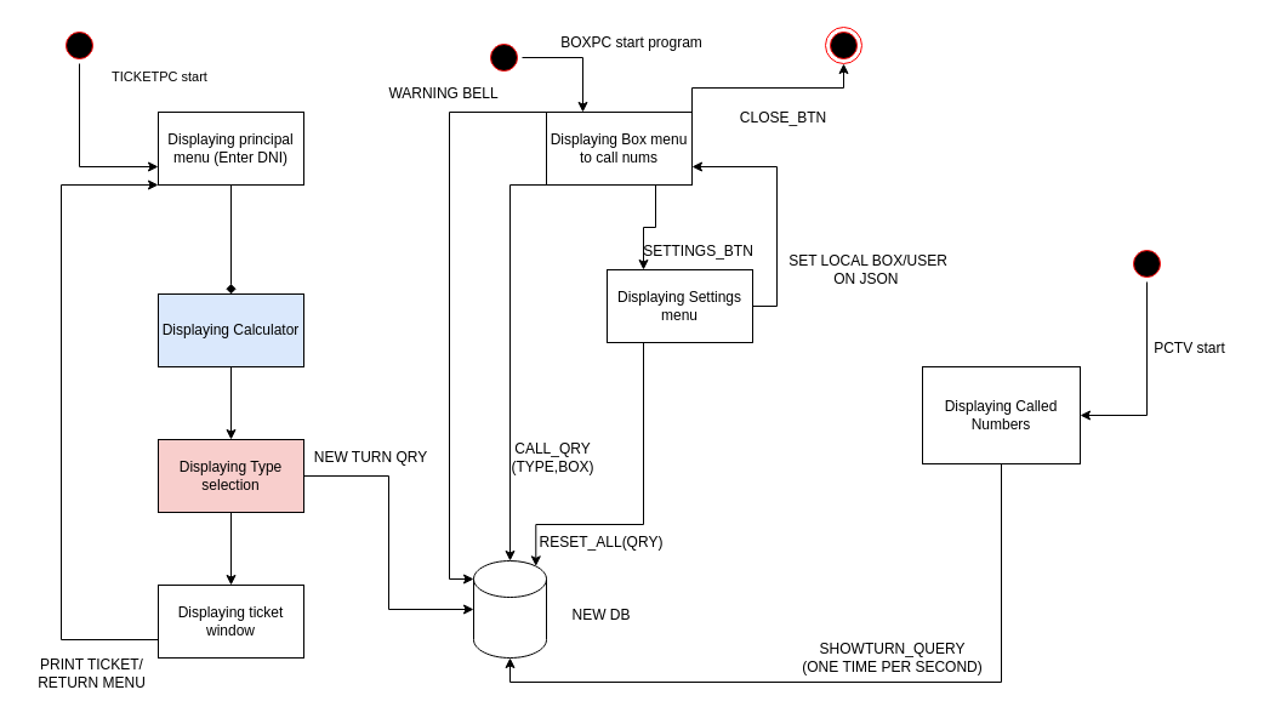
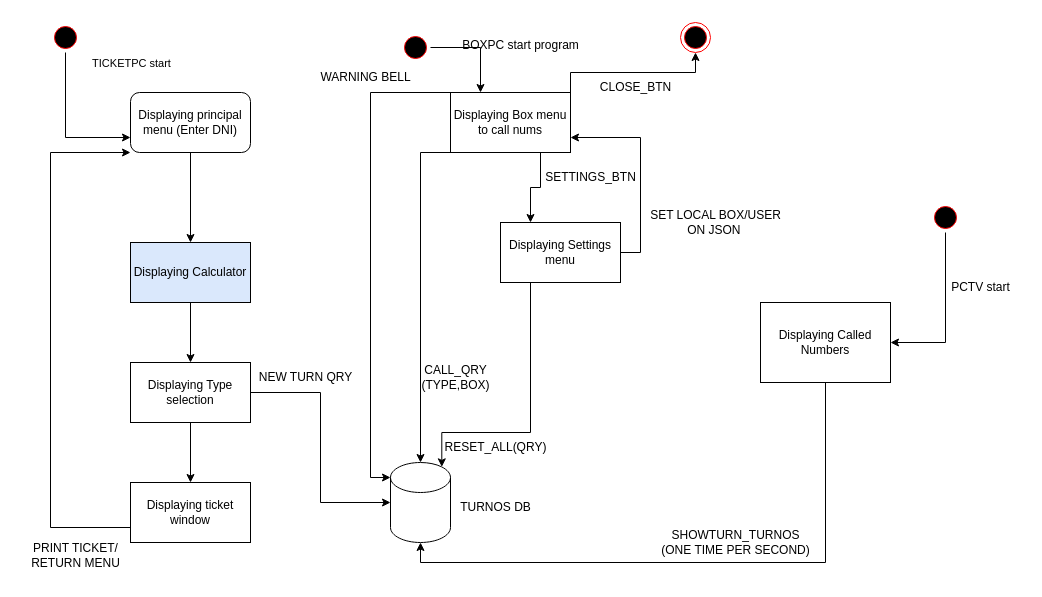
  <mxCell id="0" />
  <mxCell id="1" parent="0" />
- <mxCell id="2" style="edgeStyle=orthogonalEdgeStyle;rounded=0;orthogonalLoop=1;jettySize=auto;html=1;exitX=0.5;exitY=1;exitDx=0;exitDy=0;entryX=0.5;entryY=0;entryDx=0;entryDy=0;endArrow=diamond;" edge="1" parent="1" source="3" target="8"><mxGeometry relative="1" as="geometry" /></mxCell>
- <mxCell id="3" value="Displaying principal menu (Enter DNI)&lt;br&gt;" style="rounded=0;whiteSpace=wrap;html=1;" vertex="1" parent="1"><mxGeometry x="130" y="92" width="120" height="60" as="geometry" /></mxCell>
+ <mxCell id="2" style="edgeStyle=orthogonalEdgeStyle;rounded=0;orthogonalLoop=1;jettySize=auto;html=1;exitX=0.5;exitY=1;exitDx=0;exitDy=0;entryX=0.5;entryY=0;entryDx=0;entryDy=0;" edge="1" parent="1" source="3" target="8"><mxGeometry relative="1" as="geometry" /></mxCell>
+ <mxCell id="3" value="Displaying principal menu (Enter DNI)&lt;br&gt;" style="whiteSpace=wrap;html=1;rounded=1;" vertex="1" parent="1"><mxGeometry x="130" y="92" width="120" height="60" as="geometry" /></mxCell>
  <mxCell id="4" style="edgeStyle=orthogonalEdgeStyle;rounded=0;orthogonalLoop=1;jettySize=auto;html=1;exitX=0.5;exitY=1;exitDx=0;exitDy=0;entryX=0;entryY=0.75;entryDx=0;entryDy=0;" edge="1" parent="1" source="6" target="3"><mxGeometry relative="1" as="geometry" /></mxCell>
  <mxCell id="5" value="TICKETPC start" style="edgeLabel;html=1;align=center;verticalAlign=middle;resizable=0;points=[];" vertex="1" connectable="0" parent="4"><mxGeometry x="-0.293" relative="1" as="geometry"><mxPoint x="65" y="-43" as="offset" /></mxGeometry></mxCell>
  <mxCell id="6" value="" style="ellipse;shape=startState;fillColor=#000000;strokeColor=#ff0000;" parent="1" vertex="1"><mxGeometry x="50" y="22" width="30" height="30" as="geometry" /></mxCell>
  <mxCell id="7" style="edgeStyle=orthogonalEdgeStyle;rounded=0;orthogonalLoop=1;jettySize=auto;html=1;exitX=0.5;exitY=1;exitDx=0;exitDy=0;entryX=0.5;entryY=0;entryDx=0;entryDy=0;" edge="1" parent="1" source="8" target="11"><mxGeometry relative="1" as="geometry" /></mxCell>
  <mxCell id="8" value="Displaying Calculator&lt;br&gt;" style="rounded=0;whiteSpace=wrap;html=1;fillColor=#dae8fc;" vertex="1" parent="1"><mxGeometry x="130" y="242" width="120" height="60" as="geometry" /></mxCell>
  <mxCell id="9" style="edgeStyle=orthogonalEdgeStyle;rounded=0;orthogonalLoop=1;jettySize=auto;html=1;exitX=0.5;exitY=1;exitDx=0;exitDy=0;" edge="1" parent="1" source="11" target="13"><mxGeometry relative="1" as="geometry"><mxPoint x="190" y="482" as="targetPoint" /></mxGeometry></mxCell>
  <mxCell id="10" style="edgeStyle=orthogonalEdgeStyle;rounded=0;orthogonalLoop=1;jettySize=auto;html=1;exitX=1;exitY=0.5;exitDx=0;exitDy=0;entryX=0;entryY=0.5;entryDx=0;entryDy=0;entryPerimeter=0;" edge="1" parent="1" source="11" target="21"><mxGeometry relative="1" as="geometry" /></mxCell>
- <mxCell id="11" value="Displaying Type selection&lt;br&gt;" style="rounded=0;whiteSpace=wrap;html=1;fillColor=#f8cecc;" vertex="1" parent="1"><mxGeometry x="130" y="362" width="120" height="60" as="geometry" /></mxCell>
+ <mxCell id="11" value="Displaying Type selection&lt;br&gt;" style="rounded=0;whiteSpace=wrap;html=1;" vertex="1" parent="1"><mxGeometry x="130" y="362" width="120" height="60" as="geometry" /></mxCell>
  <mxCell id="12" style="edgeStyle=orthogonalEdgeStyle;rounded=0;orthogonalLoop=1;jettySize=auto;html=1;exitX=0;exitY=0.75;exitDx=0;exitDy=0;entryX=0;entryY=1;entryDx=0;entryDy=0;" edge="1" parent="1" source="13" target="3"><mxGeometry relative="1" as="geometry"><Array as="points"><mxPoint x="50" y="527" /><mxPoint x="50" y="152" /></Array></mxGeometry></mxCell>
  <mxCell id="13" value="Displaying ticket window" style="rounded=0;whiteSpace=wrap;html=1;" vertex="1" parent="1"><mxGeometry x="130" y="482" width="120" height="60" as="geometry" /></mxCell>
  <mxCell id="14" style="edgeStyle=orthogonalEdgeStyle;rounded=0;orthogonalLoop=1;jettySize=auto;html=1;exitX=0.5;exitY=1;exitDx=0;exitDy=0;entryX=0.5;entryY=1;entryDx=0;entryDy=0;entryPerimeter=0;" edge="1" parent="1" source="15" target="21"><mxGeometry relative="1" as="geometry" /></mxCell>
  <mxCell id="15" value="Displaying Called Numbers&lt;br&gt;" style="rounded=0;whiteSpace=wrap;html=1;" vertex="1" parent="1"><mxGeometry x="760" y="302" width="130" height="80" as="geometry" /></mxCell>
  <mxCell id="16" style="edgeStyle=orthogonalEdgeStyle;rounded=0;orthogonalLoop=1;jettySize=auto;html=1;exitX=0.25;exitY=1;exitDx=0;exitDy=0;entryX=0.5;entryY=0;entryDx=0;entryDy=0;entryPerimeter=0;" edge="1" parent="1" source="20" target="21"><mxGeometry relative="1" as="geometry"><Array as="points"><mxPoint x="420" y="152" /></Array></mxGeometry></mxCell>
  <mxCell id="17" style="edgeStyle=orthogonalEdgeStyle;rounded=0;orthogonalLoop=1;jettySize=auto;html=1;exitX=0;exitY=0;exitDx=0;exitDy=0;entryX=0;entryY=0;entryDx=0;entryDy=15;entryPerimeter=0;" edge="1" parent="1" source="20" target="21"><mxGeometry relative="1" as="geometry"><Array as="points"><mxPoint x="370" y="92" /><mxPoint x="370" y="477" /></Array></mxGeometry></mxCell>
  <mxCell id="18" style="edgeStyle=orthogonalEdgeStyle;rounded=0;orthogonalLoop=1;jettySize=auto;html=1;exitX=1;exitY=0;exitDx=0;exitDy=0;entryX=0.5;entryY=1;entryDx=0;entryDy=0;" edge="1" parent="1" source="20" target="33"><mxGeometry relative="1" as="geometry" /></mxCell>
  <mxCell id="19" style="edgeStyle=orthogonalEdgeStyle;rounded=0;orthogonalLoop=1;jettySize=auto;html=1;exitX=0.75;exitY=1;exitDx=0;exitDy=0;entryX=0.25;entryY=0;entryDx=0;entryDy=0;" edge="1" parent="1" source="20" target="37"><mxGeometry relative="1" as="geometry" /></mxCell>
  <mxCell id="20" value="Displaying Box menu to call nums&lt;br&gt;" style="rounded=0;whiteSpace=wrap;html=1;" vertex="1" parent="1"><mxGeometry x="450" y="92" width="120" height="60" as="geometry" /></mxCell>
  <mxCell id="21" value="" style="shape=cylinder3;whiteSpace=wrap;html=1;boundedLbl=1;backgroundOutline=1;size=15;" vertex="1" parent="1"><mxGeometry x="390" y="462" width="60" height="80" as="geometry" /></mxCell>
  <mxCell id="22" style="edgeStyle=orthogonalEdgeStyle;rounded=0;orthogonalLoop=1;jettySize=auto;html=1;exitX=1;exitY=0.5;exitDx=0;exitDy=0;entryX=0.25;entryY=0;entryDx=0;entryDy=0;" edge="1" parent="1" source="23" target="20"><mxGeometry relative="1" as="geometry" /></mxCell>
  <mxCell id="23" value="" style="ellipse;shape=startState;fillColor=#000000;strokeColor=#ff0000;" vertex="1" parent="1"><mxGeometry x="400" y="32" width="30" height="30" as="geometry" /></mxCell>
  <mxCell id="24" style="edgeStyle=orthogonalEdgeStyle;rounded=0;orthogonalLoop=1;jettySize=auto;html=1;exitX=0.5;exitY=1;exitDx=0;exitDy=0;entryX=1;entryY=0.5;entryDx=0;entryDy=0;" edge="1" parent="1" source="25" target="15"><mxGeometry relative="1" as="geometry" /></mxCell>
  <mxCell id="25" value="" style="ellipse;shape=startState;fillColor=#000000;strokeColor=#ff0000;" vertex="1" parent="1"><mxGeometry x="930" y="202" width="30" height="30" as="geometry" /></mxCell>
  <mxCell id="26" value="PCTV start&lt;br&gt;" style="text;html=1;align=center;verticalAlign=middle;resizable=0;points=[];autosize=1;strokeColor=none;fillColor=none;" vertex="1" parent="1"><mxGeometry x="940" y="272" width="80" height="30" as="geometry" /></mxCell>
  <mxCell id="27" value="NEW TURN QRY" style="text;html=1;align=center;verticalAlign=middle;resizable=0;points=[];autosize=1;strokeColor=none;fillColor=none;" vertex="1" parent="1"><mxGeometry x="245" y="362" width="120" height="30" as="geometry" /></mxCell>
- <mxCell id="28" value="BOXPC start program&lt;br&gt;" style="text;html=1;align=center;verticalAlign=middle;resizable=0;points=[];autosize=1;strokeColor=none;fillColor=none;" vertex="1" parent="1"><mxGeometry x="450" y="20" width="140" height="30" as="geometry" /></mxCell>
- <mxCell id="29" value="CLOSE_BTN&lt;br&gt;" style="text;html=1;align=center;verticalAlign=middle;resizable=0;points=[];autosize=1;strokeColor=none;fillColor=none;" vertex="1" parent="1"><mxGeometry x="600" y="82" width="90" height="30" as="geometry" /></mxCell>
- <mxCell id="30" value="SETTINGS_BTN&lt;br&gt;" style="text;html=1;align=center;verticalAlign=middle;resizable=0;points=[];autosize=1;strokeColor=none;fillColor=none;" vertex="1" parent="1"><mxGeometry x="520" y="192" width="110" height="30" as="geometry" /></mxCell>
+ <mxCell id="28" value="BOXPC start program&lt;br&gt;" style="text;html=1;align=center;verticalAlign=middle;resizable=0;points=[];autosize=1;strokeColor=none;fillColor=none;" vertex="1" parent="1"><mxGeometry x="450" y="30" width="140" height="30" as="geometry" /></mxCell>
+ <mxCell id="29" value="CLOSE_BTN&lt;br&gt;" style="text;html=1;align=center;verticalAlign=middle;resizable=0;points=[];autosize=1;strokeColor=none;fillColor=none;" vertex="1" parent="1"><mxGeometry x="590" y="72" width="90" height="30" as="geometry" /></mxCell>
+ <mxCell id="30" value="SETTINGS_BTN&lt;br&gt;" style="text;html=1;align=center;verticalAlign=middle;resizable=0;points=[];autosize=1;strokeColor=none;fillColor=none;" vertex="1" parent="1"><mxGeometry x="535" y="162" width="110" height="30" as="geometry" /></mxCell>
  <mxCell id="31" value="CALL_QRY&lt;br&gt;(TYPE,BOX)" style="text;html=1;align=center;verticalAlign=middle;resizable=0;points=[];autosize=1;strokeColor=none;fillColor=none;" vertex="1" parent="1"><mxGeometry x="410" y="357" width="90" height="40" as="geometry" /></mxCell>
  <mxCell id="32" value="WARNING BELL&lt;br&gt;" style="text;html=1;align=center;verticalAlign=middle;resizable=0;points=[];autosize=1;strokeColor=none;fillColor=none;" vertex="1" parent="1"><mxGeometry x="310" y="62" width="110" height="30" as="geometry" /></mxCell>
  <mxCell id="33" value="" style="ellipse;html=1;shape=endState;fillColor=#000000;strokeColor=#ff0000;" vertex="1" parent="1"><mxGeometry x="680" y="22" width="30" height="30" as="geometry" /></mxCell>
- <mxCell id="34" value="SHOWTURN_QUERY&lt;br&gt;(ONE TIME PER SECOND)&lt;br&gt;" style="text;html=1;align=center;verticalAlign=middle;resizable=0;points=[];autosize=1;strokeColor=none;fillColor=none;" vertex="1" parent="1"><mxGeometry x="650" y="522" width="170" height="40" as="geometry" /></mxCell>
+ <mxCell id="34" value="SHOWTURN_TURNOS&lt;br&gt;(ONE TIME PER SECOND)&lt;br&gt;" style="text;html=1;align=center;verticalAlign=middle;resizable=0;points=[];autosize=1;strokeColor=none;fillColor=none;" vertex="1" parent="1"><mxGeometry x="650" y="522" width="170" height="40" as="geometry" /></mxCell>
  <mxCell id="35" style="edgeStyle=orthogonalEdgeStyle;rounded=0;orthogonalLoop=1;jettySize=auto;html=1;exitX=0.25;exitY=1;exitDx=0;exitDy=0;entryX=0.855;entryY=0;entryDx=0;entryDy=4.35;entryPerimeter=0;" edge="1" parent="1" source="37" target="21"><mxGeometry relative="1" as="geometry"><Array as="points"><mxPoint x="530" y="432" /><mxPoint x="441" y="432" /></Array></mxGeometry></mxCell>
  <mxCell id="36" style="edgeStyle=orthogonalEdgeStyle;rounded=0;orthogonalLoop=1;jettySize=auto;html=1;exitX=1;exitY=0.5;exitDx=0;exitDy=0;entryX=1;entryY=0.75;entryDx=0;entryDy=0;" edge="1" parent="1" source="37" target="20"><mxGeometry relative="1" as="geometry" /></mxCell>
  <mxCell id="37" value="Displaying Settings menu&lt;br&gt;" style="rounded=0;whiteSpace=wrap;html=1;" vertex="1" parent="1"><mxGeometry x="500" y="222" width="120" height="60" as="geometry" /></mxCell>
  <mxCell id="38" value="RESET_ALL(QRY)&lt;br&gt;" style="text;html=1;align=center;verticalAlign=middle;resizable=0;points=[];autosize=1;strokeColor=none;fillColor=none;" vertex="1" parent="1"><mxGeometry x="430" y="432" width="130" height="30" as="geometry" /></mxCell>
  <mxCell id="39" value="SET LOCAL BOX/USER&lt;br&gt;ON JSON&amp;nbsp;&lt;br&gt;" style="text;html=1;align=center;verticalAlign=middle;resizable=0;points=[];autosize=1;strokeColor=none;fillColor=none;" vertex="1" parent="1"><mxGeometry x="640" y="202" width="150" height="40" as="geometry" /></mxCell>
  <mxCell id="40" value="PRINT TICKET/&lt;br&gt;RETURN MENU" style="text;html=1;align=center;verticalAlign=middle;resizable=0;points=[];autosize=1;strokeColor=none;fillColor=none;" vertex="1" parent="1"><mxGeometry x="20" y="535" width="110" height="40" as="geometry" /></mxCell>
- <mxCell id="41" value="NEW DB&lt;br&gt;" style="text;html=1;align=center;verticalAlign=middle;resizable=0;points=[];autosize=1;strokeColor=none;fillColor=none;" vertex="1" parent="1"><mxGeometry x="450" y="492" width="90" height="30" as="geometry" /></mxCell>
+ <mxCell id="41" value="TURNOS DB&lt;br&gt;" style="text;html=1;align=center;verticalAlign=middle;resizable=0;points=[];autosize=1;strokeColor=none;fillColor=none;" vertex="1" parent="1"><mxGeometry x="450" y="492" width="90" height="30" as="geometry" /></mxCell>
